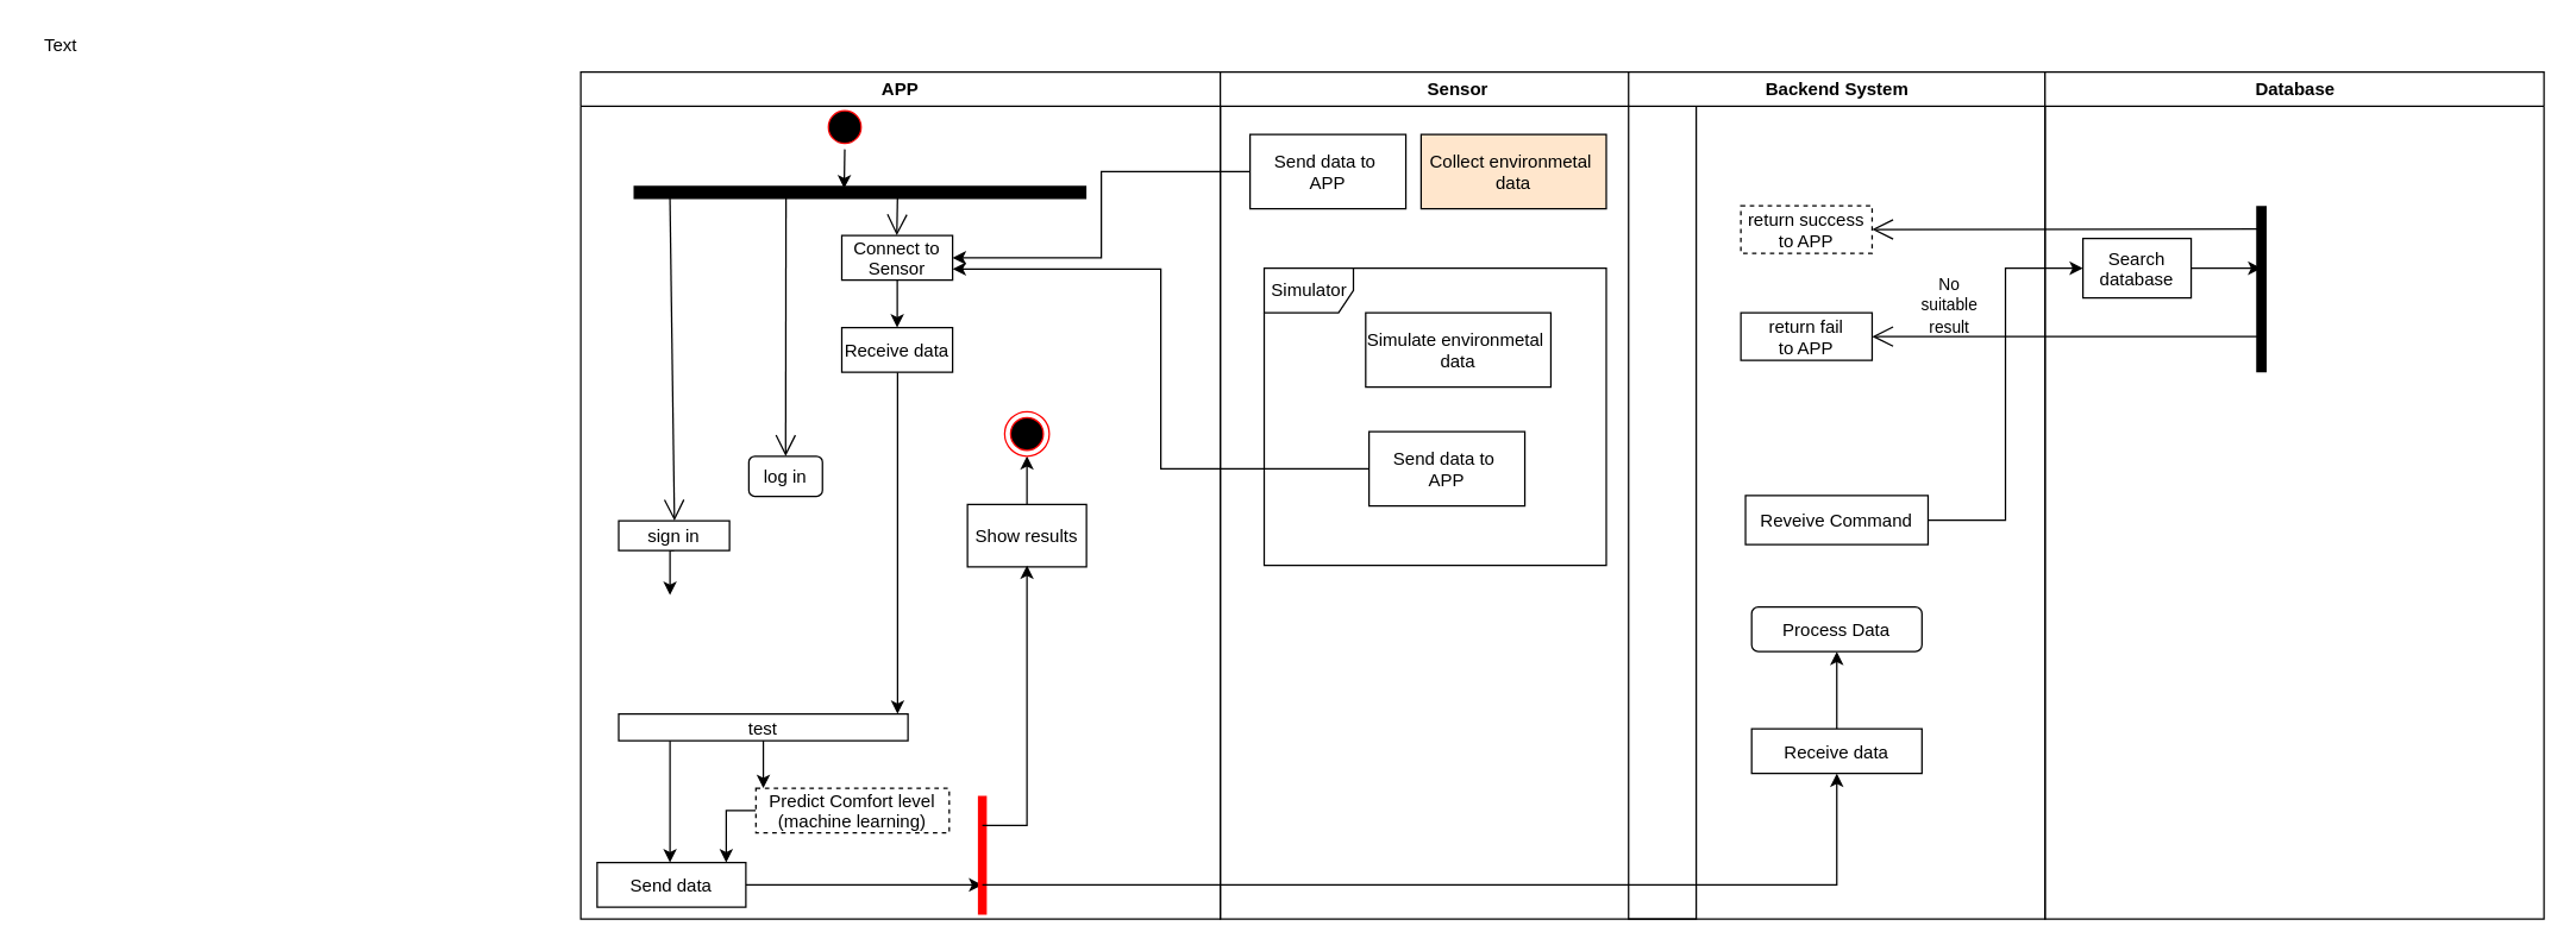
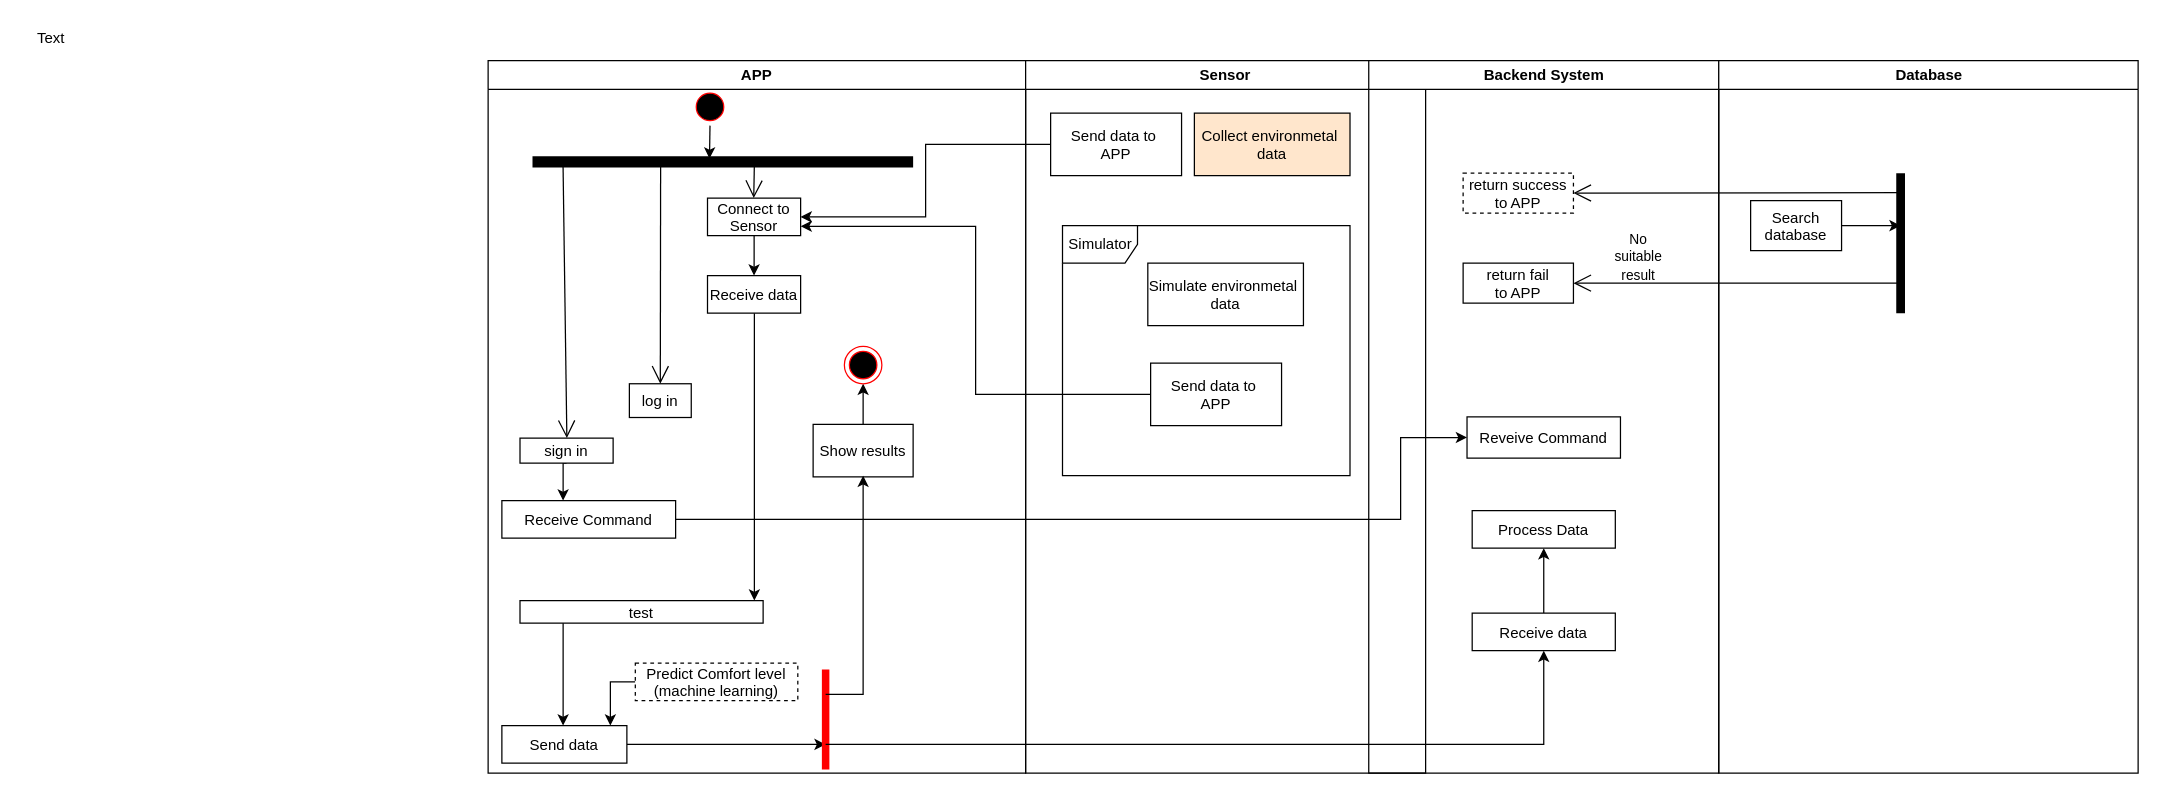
  <mxCell id="0" />
  <mxCell id="1" parent="0" />
  <mxCell id="2" value="APP" style="swimlane;whiteSpace=wrap" parent="1" vertex="1"><mxGeometry x="390" y="48" width="430" height="570" as="geometry" /></mxCell>
  <mxCell id="3" value="test" style="" parent="2" vertex="1"><mxGeometry x="25.5" y="432" width="194.5" height="18" as="geometry" /></mxCell>
  <mxCell id="4" value="" style="line;strokeWidth=9;fillColor=none;align=left;verticalAlign=middle;spacingTop=-1;spacingLeft=3;spacingRight=3;rotatable=0;labelPosition=right;points=[];portConstraint=eastwest;" vertex="1" parent="2"><mxGeometry x="35.5" y="72" width="304.5" height="18" as="geometry" /></mxCell>
  <mxCell id="5" style="edgeStyle=orthogonalEdgeStyle;rounded=0;orthogonalLoop=1;jettySize=auto;html=1;exitX=0.5;exitY=1;exitDx=0;exitDy=0;" edge="1" parent="2" source="6"><mxGeometry relative="1" as="geometry"><mxPoint x="60" y="352" as="targetPoint" /><Array as="points"><mxPoint x="60" y="322" /><mxPoint x="60" y="352" /></Array></mxGeometry></mxCell>
  <mxCell id="6" value="sign in" style="" vertex="1" parent="2"><mxGeometry x="25.5" y="302" width="74.5" height="20" as="geometry" /></mxCell>
  <mxCell id="7" value="" style="endArrow=open;endFill=1;endSize=12;html=1;exitX=0.08;exitY=0.333;exitDx=0;exitDy=0;exitPerimeter=0;" edge="1" parent="2" source="4"><mxGeometry width="160" relative="1" as="geometry"><mxPoint x="72.5" y="50" as="sourcePoint" /><mxPoint x="63" y="302" as="targetPoint" /><Array as="points" /></mxGeometry></mxCell>
- <mxCell id="8" value="log in" style="rounded=1;" vertex="1" parent="2"><mxGeometry x="113" y="258.5" width="49.5" height="27" as="geometry" /></mxCell>
+ <mxCell id="8" value="log in" style="" vertex="1" parent="2"><mxGeometry x="113" y="258.5" width="49.5" height="27" as="geometry" /></mxCell>
  <mxCell id="9" value="" style="endArrow=open;endFill=1;endSize=12;html=1;entryX=0.5;entryY=0;entryDx=0;entryDy=0;" edge="1" parent="2" target="8"><mxGeometry width="160" relative="1" as="geometry"><mxPoint x="138" y="82" as="sourcePoint" /><mxPoint x="137.5" y="110" as="targetPoint" /></mxGeometry></mxCell>
  <mxCell id="10" style="edgeStyle=orthogonalEdgeStyle;rounded=0;orthogonalLoop=1;jettySize=auto;html=1;entryX=0.5;entryY=0;entryDx=0;entryDy=0;" edge="1" parent="2" source="11" target="14"><mxGeometry relative="1" as="geometry" /></mxCell>
  <mxCell id="11" value="Connect to &#10;Sensor" style="" vertex="1" parent="2"><mxGeometry x="175.5" y="110" width="74.5" height="30" as="geometry" /></mxCell>
  <mxCell id="12" value="" style="endArrow=open;endFill=1;endSize=12;html=1;entryX=0.5;entryY=0;entryDx=0;entryDy=0;" edge="1" parent="2"><mxGeometry width="160" relative="1" as="geometry"><mxPoint x="213" y="82" as="sourcePoint" /><mxPoint x="212.5" y="110" as="targetPoint" /></mxGeometry></mxCell>
  <mxCell id="13" style="edgeStyle=orthogonalEdgeStyle;rounded=0;orthogonalLoop=1;jettySize=auto;html=1;" edge="1" parent="2" source="14"><mxGeometry relative="1" as="geometry"><mxPoint x="213" y="432" as="targetPoint" /><Array as="points"><mxPoint x="213" y="432" /></Array></mxGeometry></mxCell>
  <mxCell id="14" value="Receive data" style="" vertex="1" parent="2"><mxGeometry x="175.5" y="172" width="74.5" height="30" as="geometry" /></mxCell>
+ <mxCell id="15" value="Receive Command" style="" vertex="1" parent="2"><mxGeometry x="11" y="352" width="139" height="30" as="geometry" /></mxCell>
  <mxCell id="16" style="edgeStyle=orthogonalEdgeStyle;rounded=0;orthogonalLoop=1;jettySize=auto;html=1;entryX=0.25;entryY=0.5;entryDx=0;entryDy=0;entryPerimeter=0;strokeWidth=1;" edge="1" parent="2" source="17" target="20"><mxGeometry relative="1" as="geometry" /></mxCell>
  <mxCell id="17" value="Send data" style="" vertex="1" parent="2"><mxGeometry x="11" y="532" width="100" height="30" as="geometry" /></mxCell>
  <mxCell id="18" style="edgeStyle=orthogonalEdgeStyle;rounded=0;orthogonalLoop=1;jettySize=auto;html=1;strokeWidth=1;" edge="1" parent="2" source="19" target="21"><mxGeometry relative="1" as="geometry" /></mxCell>
  <mxCell id="19" value="Show results" style="" vertex="1" parent="2"><mxGeometry x="260" y="291" width="80" height="42" as="geometry" /></mxCell>
  <mxCell id="20" value="" style="shape=line;html=1;strokeWidth=6;strokeColor=#ff0000;rotation=-90;" vertex="1" parent="2"><mxGeometry x="230" y="522" width="80" height="10" as="geometry" /></mxCell>
  <mxCell id="21" value="" style="ellipse;html=1;shape=endState;fillColor=#000000;strokeColor=#ff0000;" vertex="1" parent="2"><mxGeometry x="285" y="228.5" width="30" height="30" as="geometry" /></mxCell>
  <mxCell id="22" style="edgeStyle=orthogonalEdgeStyle;rounded=0;orthogonalLoop=1;jettySize=auto;html=1;exitX=0.5;exitY=1;exitDx=0;exitDy=0;entryX=0.465;entryY=0.351;entryDx=0;entryDy=0;entryPerimeter=0;strokeWidth=1;" edge="1" parent="2" source="23" target="4"><mxGeometry relative="1" as="geometry" /></mxCell>
  <mxCell id="23" value="" style="ellipse;html=1;shape=startState;fillColor=#000000;strokeColor=#ff0000;" vertex="1" parent="2"><mxGeometry x="162.5" y="22" width="30" height="30" as="geometry" /></mxCell>
  <mxCell id="24" value="Sensor" style="swimlane;whiteSpace=wrap" parent="1" vertex="1"><mxGeometry x="820" y="48" width="320" height="570" as="geometry" /></mxCell>
  <mxCell id="25" value="Collect environmetal &#10;data" style="fillColor=#ffe6cc;" vertex="1" parent="24"><mxGeometry x="135" y="42" width="124.5" height="50" as="geometry" /></mxCell>
  <mxCell id="26" value="Send data to &#10;APP" style="" vertex="1" parent="24"><mxGeometry x="20.0" y="42" width="104.75" height="50" as="geometry" /></mxCell>
  <mxCell id="27" value="Simulator" style="shape=umlFrame;whiteSpace=wrap;html=1;strokeWidth=1;" vertex="1" parent="24"><mxGeometry x="29.5" y="132" width="230" height="200" as="geometry" /></mxCell>
  <mxCell id="28" value="Simulate environmetal &#10;data" style="" vertex="1" parent="24"><mxGeometry x="97.75" y="162" width="124.5" height="50" as="geometry" /></mxCell>
  <mxCell id="29" value="Backend System" style="swimlane;whiteSpace=wrap" parent="1" vertex="1"><mxGeometry x="1094.5" y="48" width="280" height="570" as="geometry" /></mxCell>
  <mxCell id="30" style="edgeStyle=orthogonalEdgeStyle;rounded=0;orthogonalLoop=1;jettySize=auto;html=1;" edge="1" parent="29" source="31" target="32"><mxGeometry relative="1" as="geometry" /></mxCell>
  <mxCell id="31" value="Receive data" style="" vertex="1" parent="29"><mxGeometry x="82.75" y="442" width="114.5" height="30" as="geometry" /></mxCell>
- <mxCell id="32" value="Process Data" style="rounded=1;" vertex="1" parent="29"><mxGeometry x="82.75" y="360" width="114.5" height="30" as="geometry" /></mxCell>
+ <mxCell id="32" value="Process Data" style="" vertex="1" parent="29"><mxGeometry x="82.75" y="360" width="114.5" height="30" as="geometry" /></mxCell>
  <mxCell id="33" value="&lt;span style=&quot;font-size: 11px&quot;&gt;No&lt;/span&gt;&lt;br style=&quot;font-size: 11px&quot;&gt;&lt;span style=&quot;font-size: 11px&quot;&gt;suitable&lt;/span&gt;&lt;br style=&quot;font-size: 11px&quot;&gt;&lt;span style=&quot;font-size: 11px&quot;&gt;result&lt;/span&gt;" style="text;html=1;align=center;verticalAlign=middle;resizable=0;points=[];autosize=1;" vertex="1" parent="29"><mxGeometry x="185.5" y="132" width="60" height="50" as="geometry" /></mxCell>
  <mxCell id="34" value="&lt;span style=&quot;color: rgba(0 , 0 , 0 , 0) ; font-family: monospace ; font-size: 0px&quot;&gt;%3CmxGraphModel%3E%3Croot%3E%3CmxCell%20id%3D%220%22%2F%3E%3CmxCell%20id%3D%221%22%20parent%3D%220%22%2F%3E%3CmxCell%20id%3D%222%22%20value%3D%22Thread%201%22%20style%3D%22swimlane%3BwhiteSpace%3Dwrap%22%20vertex%3D%221%22%20parent%3D%221%22%3E%3CmxGeometry%20x%3D%22164.5%22%20y%3D%22128%22%20width%3D%22280%22%20height%3D%22570%22%20as%3D%22geometry%22%2F%3E%3C%2FmxCell%3E%3CmxCell%20id%3D%223%22%20value%3D%22%22%20style%3D%22ellipse%3Bshape%3DstartState%3BfillColor%3D%23000000%3BstrokeColor%3D%23ff0000%3B%22%20vertex%3D%221%22%20parent%3D%222%22%3E%3CmxGeometry%20x%3D%22100%22%20y%3D%2240%22%20width%3D%2230%22%20height%3D%2230%22%20as%3D%22geometry%22%2F%3E%3C%2FmxCell%3E%3CmxCell%20id%3D%224%22%20value%3D%22%22%20style%3D%22edgeStyle%3DelbowEdgeStyle%3Belbow%3Dhorizontal%3BverticalAlign%3Dbottom%3BendArrow%3Dopen%3BendSize%3D8%3BstrokeColor%3D%23FF0000%3BendFill%3D1%3Brounded%3D0%22%20edge%3D%221%22%20parent%3D%222%22%20source%3D%223%22%20target%3D%225%22%3E%3CmxGeometry%20x%3D%22100%22%20y%3D%2240%22%20as%3D%22geometry%22%3E%3CmxPoint%20x%3D%22115%22%20y%3D%22110%22%20as%3D%22targetPoint%22%2F%3E%3C%2FmxGeometry%3E%3C%2FmxCell%3E%3CmxCell%20id%3D%225%22%20value%3D%22idle%22%20style%3D%22%22%20vertex%3D%221%22%20parent%3D%222%22%3E%3CmxGeometry%20x%3D%2260%22%20y%3D%22110%22%20width%3D%22110%22%20height%3D%2250%22%20as%3D%22geometry%22%2F%3E%3C%2FmxCell%3E%3CmxCell%20id%3D%226%22%20value%3D%22user%20action%22%20style%3D%22%22%20vertex%3D%221%22%20parent%3D%222%22%3E%3CmxGeometry%20x%3D%2260%22%20y%3D%22220%22%20width%3D%22110%22%20height%3D%2250%22%20as%3D%22geometry%22%2F%3E%3C%2FmxCell%3E%3CmxCell%20id%3D%227%22%20value%3D%22%22%20style%3D%22endArrow%3Dopen%3BstrokeColor%3D%23FF0000%3BendFill%3D1%3Brounded%3D0%22%20edge%3D%221%22%20parent%3D%222%22%20source%3D%225%22%20target%3D%226%22%3E%3CmxGeometry%20relative%3D%221%22%20as%3D%22geometry%22%2F%3E%3C%2FmxCell%3E%3CmxCell%20id%3D%228%22%20value%3D%22post%20command%22%20style%3D%22%22%20vertex%3D%221%22%20parent%3D%222%22%3E%3CmxGeometry%20x%3D%2260%22%20y%3D%22325%22%20width%3D%22110%22%20height%3D%2250%22%20as%3D%22geometry%22%2F%3E%3C%2FmxCell%3E%3CmxCell%20id%3D%229%22%20value%3D%22%22%20style%3D%22endArrow%3Dopen%3BstrokeColor%3D%23FF0000%3BendFill%3D1%3Brounded%3D0%22%20edge%3D%221%22%20parent%3D%222%22%20source%3D%226%22%20target%3D%228%22%3E%3CmxGeometry%20relative%3D%221%22%20as%3D%22geometry%22%2F%3E%3C%2FmxCell%3E%3CmxCell%20id%3D%2210%22%20value%3D%22%22%20style%3D%22edgeStyle%3DelbowEdgeStyle%3Belbow%3Dhorizontal%3BstrokeColor%3D%23FF0000%3BendArrow%3Dopen%3BendFill%3D1%3Brounded%3D0%22%20edge%3D%221%22%20parent%3D%222%22%20source%3D%228%22%20target%3D%225%22%3E%3CmxGeometry%20width%3D%22100%22%20height%3D%22100%22%20relative%3D%221%22%20as%3D%22geometry%22%3E%3CmxPoint%20x%3D%22160%22%20y%3D%22290%22%20as%3D%22sourcePoint%22%2F%3E%3CmxPoint%20x%3D%22260%22%20y%3D%22190%22%20as%3D%22targetPoint%22%2F%3E%3CArray%20as%3D%22points%22%3E%3CmxPoint%20x%3D%2230%22%20y%3D%22250%22%2F%3E%3C%2FArray%3E%3C%2FmxGeometry%3E%3C%2FmxCell%3E%3C%2Froot%3E%3C%2FmxGraphModel%3E&lt;/span&gt;" style="text;html=1;align=center;verticalAlign=middle;resizable=0;points=[];autosize=1;" vertex="1" parent="1"><mxGeometry x="1410" y="64" width="20" height="20" as="geometry" /></mxCell>
  <mxCell id="35" value="Database" style="swimlane;whiteSpace=wrap" vertex="1" parent="1"><mxGeometry x="1374.5" y="48" width="335.5" height="570" as="geometry" /></mxCell>
  <mxCell id="36" value="" style="endArrow=none;html=1;strokeWidth=7;" edge="1" parent="35"><mxGeometry width="50" height="50" relative="1" as="geometry"><mxPoint x="145.5" y="202" as="sourcePoint" /><mxPoint x="145.5" y="90" as="targetPoint" /></mxGeometry></mxCell>
  <mxCell id="37" value="" style="endArrow=open;endFill=1;endSize=12;html=1;strokeWidth=1;" edge="1" parent="35" target="46"><mxGeometry width="160" relative="1" as="geometry"><mxPoint x="144.12" y="105.66" as="sourcePoint" /><mxPoint x="175.5" y="106" as="targetPoint" /></mxGeometry></mxCell>
  <mxCell id="38" value="" style="endArrow=open;endFill=1;endSize=12;html=1;strokeWidth=1;entryX=1;entryY=0.5;entryDx=0;entryDy=0;" edge="1" parent="35" target="47"><mxGeometry width="160" relative="1" as="geometry"><mxPoint x="144.5" y="178" as="sourcePoint" /><mxPoint x="225.5" y="167.88" as="targetPoint" /></mxGeometry></mxCell>
  <mxCell id="39" style="edgeStyle=orthogonalEdgeStyle;rounded=0;orthogonalLoop=1;jettySize=auto;html=1;entryX=1;entryY=0.5;entryDx=0;entryDy=0;" edge="1" parent="1" source="26" target="11"><mxGeometry relative="1" as="geometry" /></mxCell>
  <mxCell id="40" style="edgeStyle=orthogonalEdgeStyle;rounded=0;orthogonalLoop=1;jettySize=auto;html=1;" edge="1" parent="1" source="3"><mxGeometry relative="1" as="geometry"><mxPoint x="450" y="580" as="targetPoint" /><Array as="points"><mxPoint x="450" y="580" /></Array></mxGeometry></mxCell>
- <mxCell id="41" style="edgeStyle=orthogonalEdgeStyle;rounded=0;orthogonalLoop=1;jettySize=auto;html=1;entryX=0;entryY=0.5;entryDx=0;entryDy=0;" edge="1" parent="1" source="42" target="45"><mxGeometry relative="1" as="geometry" /></mxCell>
  <mxCell id="42" value="Reveive Command" style="" vertex="1" parent="1"><mxGeometry x="1173.12" y="333" width="122.75" height="33" as="geometry" /></mxCell>
+ <mxCell id="43" style="edgeStyle=orthogonalEdgeStyle;rounded=0;orthogonalLoop=1;jettySize=auto;html=1;entryX=0;entryY=0.5;entryDx=0;entryDy=0;" edge="1" parent="1" source="15" target="42"><mxGeometry relative="1" as="geometry"><Array as="points"><mxPoint x="1120" y="415" /><mxPoint x="1120" y="350" /></Array></mxGeometry></mxCell>
  <mxCell id="44" style="edgeStyle=orthogonalEdgeStyle;rounded=0;orthogonalLoop=1;jettySize=auto;html=1;strokeWidth=1;" edge="1" parent="1" source="45"><mxGeometry relative="1" as="geometry"><mxPoint x="1520" y="180" as="targetPoint" /></mxGeometry></mxCell>
  <mxCell id="45" value="Search&#10;database" style="" vertex="1" parent="1"><mxGeometry x="1400" y="160" width="72.75" height="40" as="geometry" /></mxCell>
  <mxCell id="46" value="return success&#10;to APP" style="dashed=1;" vertex="1" parent="1"><mxGeometry x="1170" y="138" width="88.25" height="32" as="geometry" /></mxCell>
  <mxCell id="47" value="return fail&#10;to APP" style="" vertex="1" parent="1"><mxGeometry x="1170" y="210" width="88.25" height="32" as="geometry" /></mxCell>
  <mxCell id="48" style="edgeStyle=orthogonalEdgeStyle;rounded=0;orthogonalLoop=1;jettySize=auto;html=1;strokeWidth=1;" edge="1" parent="1" source="49"><mxGeometry relative="1" as="geometry"><mxPoint x="488" y="580" as="targetPoint" /></mxGeometry></mxCell>
  <mxCell id="49" value="Predict Comfort level&#10;(machine learning)" style="dashed=1;" vertex="1" parent="1"><mxGeometry x="507.75" y="530" width="130" height="30" as="geometry" /></mxCell>
- <mxCell id="50" style="edgeStyle=orthogonalEdgeStyle;rounded=0;orthogonalLoop=1;jettySize=auto;html=1;strokeWidth=1;" edge="1" parent="1" source="3" target="49"><mxGeometry relative="1" as="geometry"><Array as="points"><mxPoint x="513" y="530" /><mxPoint x="513" y="530" /></Array></mxGeometry></mxCell>
  <mxCell id="51" style="edgeStyle=orthogonalEdgeStyle;rounded=0;orthogonalLoop=1;jettySize=auto;html=1;exitX=0.75;exitY=0.5;exitDx=0;exitDy=0;exitPerimeter=0;strokeWidth=1;" edge="1" parent="1" source="20"><mxGeometry relative="1" as="geometry"><mxPoint x="690" y="380" as="targetPoint" /><Array as="points"><mxPoint x="690" y="555" /><mxPoint x="690" y="380" /></Array></mxGeometry></mxCell>
  <mxCell id="52" style="edgeStyle=orthogonalEdgeStyle;rounded=0;orthogonalLoop=1;jettySize=auto;html=1;exitX=0.25;exitY=0.5;exitDx=0;exitDy=0;exitPerimeter=0;entryX=0.5;entryY=1;entryDx=0;entryDy=0;strokeWidth=1;" edge="1" parent="1" source="20" target="31"><mxGeometry relative="1" as="geometry" /></mxCell>
  <mxCell id="53" style="edgeStyle=orthogonalEdgeStyle;rounded=0;orthogonalLoop=1;jettySize=auto;html=1;entryX=1;entryY=0.75;entryDx=0;entryDy=0;strokeWidth=1;" edge="1" parent="1" source="54" target="11"><mxGeometry relative="1" as="geometry" /></mxCell>
  <mxCell id="54" value="Send data to &#10;APP" style="" vertex="1" parent="1"><mxGeometry x="920" y="290" width="104.75" height="50" as="geometry" /></mxCell>
  <mxCell id="55" value="Text" style="text;html=1;align=center;verticalAlign=middle;resizable=0;points=[];autosize=1;" vertex="1" parent="1"><mxGeometry x="20" y="20" width="40" height="20" as="geometry" /></mxCell>
